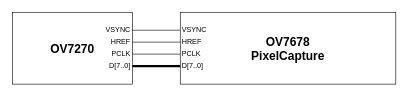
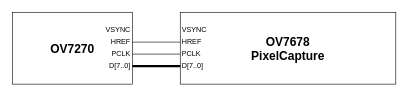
  <mxCell id="0" />
  <mxCell id="1" parent="0" />
  <mxCell id="2" value="OV7270" style="rounded=0;whiteSpace=wrap;html=1;fontSize=20;fontStyle=1" vertex="1" parent="1"><mxGeometry x="20" y="20" width="200" height="120" as="geometry" /></mxCell>
  <mxCell id="3" value="VSYNC" style="text;html=1;align=right;verticalAlign=middle;resizable=0;points=[];autosize=1;strokeColor=none;fillColor=none;" vertex="1" parent="1"><mxGeometry x="158" y="40" width="60" height="20" as="geometry" /></mxCell>
  <mxCell id="4" value="HREF" style="text;html=1;align=right;verticalAlign=middle;resizable=0;points=[];autosize=1;strokeColor=none;fillColor=none;" vertex="1" parent="1"><mxGeometry x="168" y="60" width="50" height="20" as="geometry" /></mxCell>
  <mxCell id="5" value="PCLK" style="text;html=1;align=right;verticalAlign=middle;resizable=0;points=[];autosize=1;strokeColor=none;fillColor=none;" vertex="1" parent="1"><mxGeometry x="168" y="80" width="50" height="20" as="geometry" /></mxCell>
  <mxCell id="6" value="D[7..0]" style="text;html=1;align=right;verticalAlign=middle;resizable=0;points=[];autosize=1;strokeColor=none;fillColor=none;" vertex="1" parent="1"><mxGeometry x="168" y="100" width="50" height="20" as="geometry" /></mxCell>
  <mxCell id="7" value="OV7678&lt;br&gt;PixelCapture" style="rounded=0;whiteSpace=wrap;html=1;fontSize=20;fontStyle=1" vertex="1" parent="1"><mxGeometry x="300" y="20" width="360" height="120" as="geometry" /></mxCell>
  <mxCell id="8" value="VSYNC" style="text;html=1;align=left;verticalAlign=middle;resizable=0;points=[];autosize=1;strokeColor=none;fillColor=none;" vertex="1" parent="1"><mxGeometry x="301" y="40" width="60" height="20" as="geometry" /></mxCell>
  <mxCell id="9" value="HREF" style="text;html=1;align=left;verticalAlign=middle;resizable=0;points=[];autosize=1;strokeColor=none;fillColor=none;" vertex="1" parent="1"><mxGeometry x="301" y="60" width="50" height="20" as="geometry" /></mxCell>
  <mxCell id="10" value="PCLK" style="text;html=1;align=left;verticalAlign=middle;resizable=0;points=[];autosize=1;strokeColor=none;fillColor=none;" vertex="1" parent="1"><mxGeometry x="301" y="80" width="50" height="20" as="geometry" /></mxCell>
  <mxCell id="11" value="D[7..0]" style="text;html=1;align=left;verticalAlign=middle;resizable=0;points=[];autosize=1;strokeColor=none;fillColor=none;" vertex="1" parent="1"><mxGeometry x="301" y="100" width="50" height="20" as="geometry" /></mxCell>
- <mxCell id="12" value="" style="endArrow=none;html=1;fontSize=20;exitX=1;exitY=0.25;exitDx=0;exitDy=0;entryX=0;entryY=0.25;entryDx=0;entryDy=0;" edge="1" parent="1" source="2" target="7"><mxGeometry width="50" height="50" relative="1" as="geometry"><mxPoint x="250" y="80" as="sourcePoint" /><mxPoint x="300" y="30" as="targetPoint" /></mxGeometry></mxCell>
  <mxCell id="13" value="" style="endArrow=none;html=1;fontSize=20;exitX=1;exitY=0.25;exitDx=0;exitDy=0;entryX=0;entryY=0.25;entryDx=0;entryDy=0;" edge="1" parent="1"><mxGeometry width="50" height="50" relative="1" as="geometry"><mxPoint x="220" y="69.88" as="sourcePoint" /><mxPoint x="300" y="69.88" as="targetPoint" /></mxGeometry></mxCell>
  <mxCell id="14" value="" style="endArrow=none;html=1;fontSize=20;exitX=1;exitY=0.25;exitDx=0;exitDy=0;entryX=0;entryY=0.25;entryDx=0;entryDy=0;" edge="1" parent="1"><mxGeometry width="50" height="50" relative="1" as="geometry"><mxPoint x="220" y="89.88" as="sourcePoint" /><mxPoint x="300" y="89.88" as="targetPoint" /></mxGeometry></mxCell>
  <mxCell id="15" value="" style="endArrow=none;html=1;fontSize=20;exitX=1;exitY=0.25;exitDx=0;exitDy=0;entryX=0;entryY=0.25;entryDx=0;entryDy=0;strokeWidth=4;" edge="1" parent="1"><mxGeometry width="50" height="50" relative="1" as="geometry"><mxPoint x="220" y="109.88" as="sourcePoint" /><mxPoint x="300" y="109.88" as="targetPoint" /></mxGeometry></mxCell>
